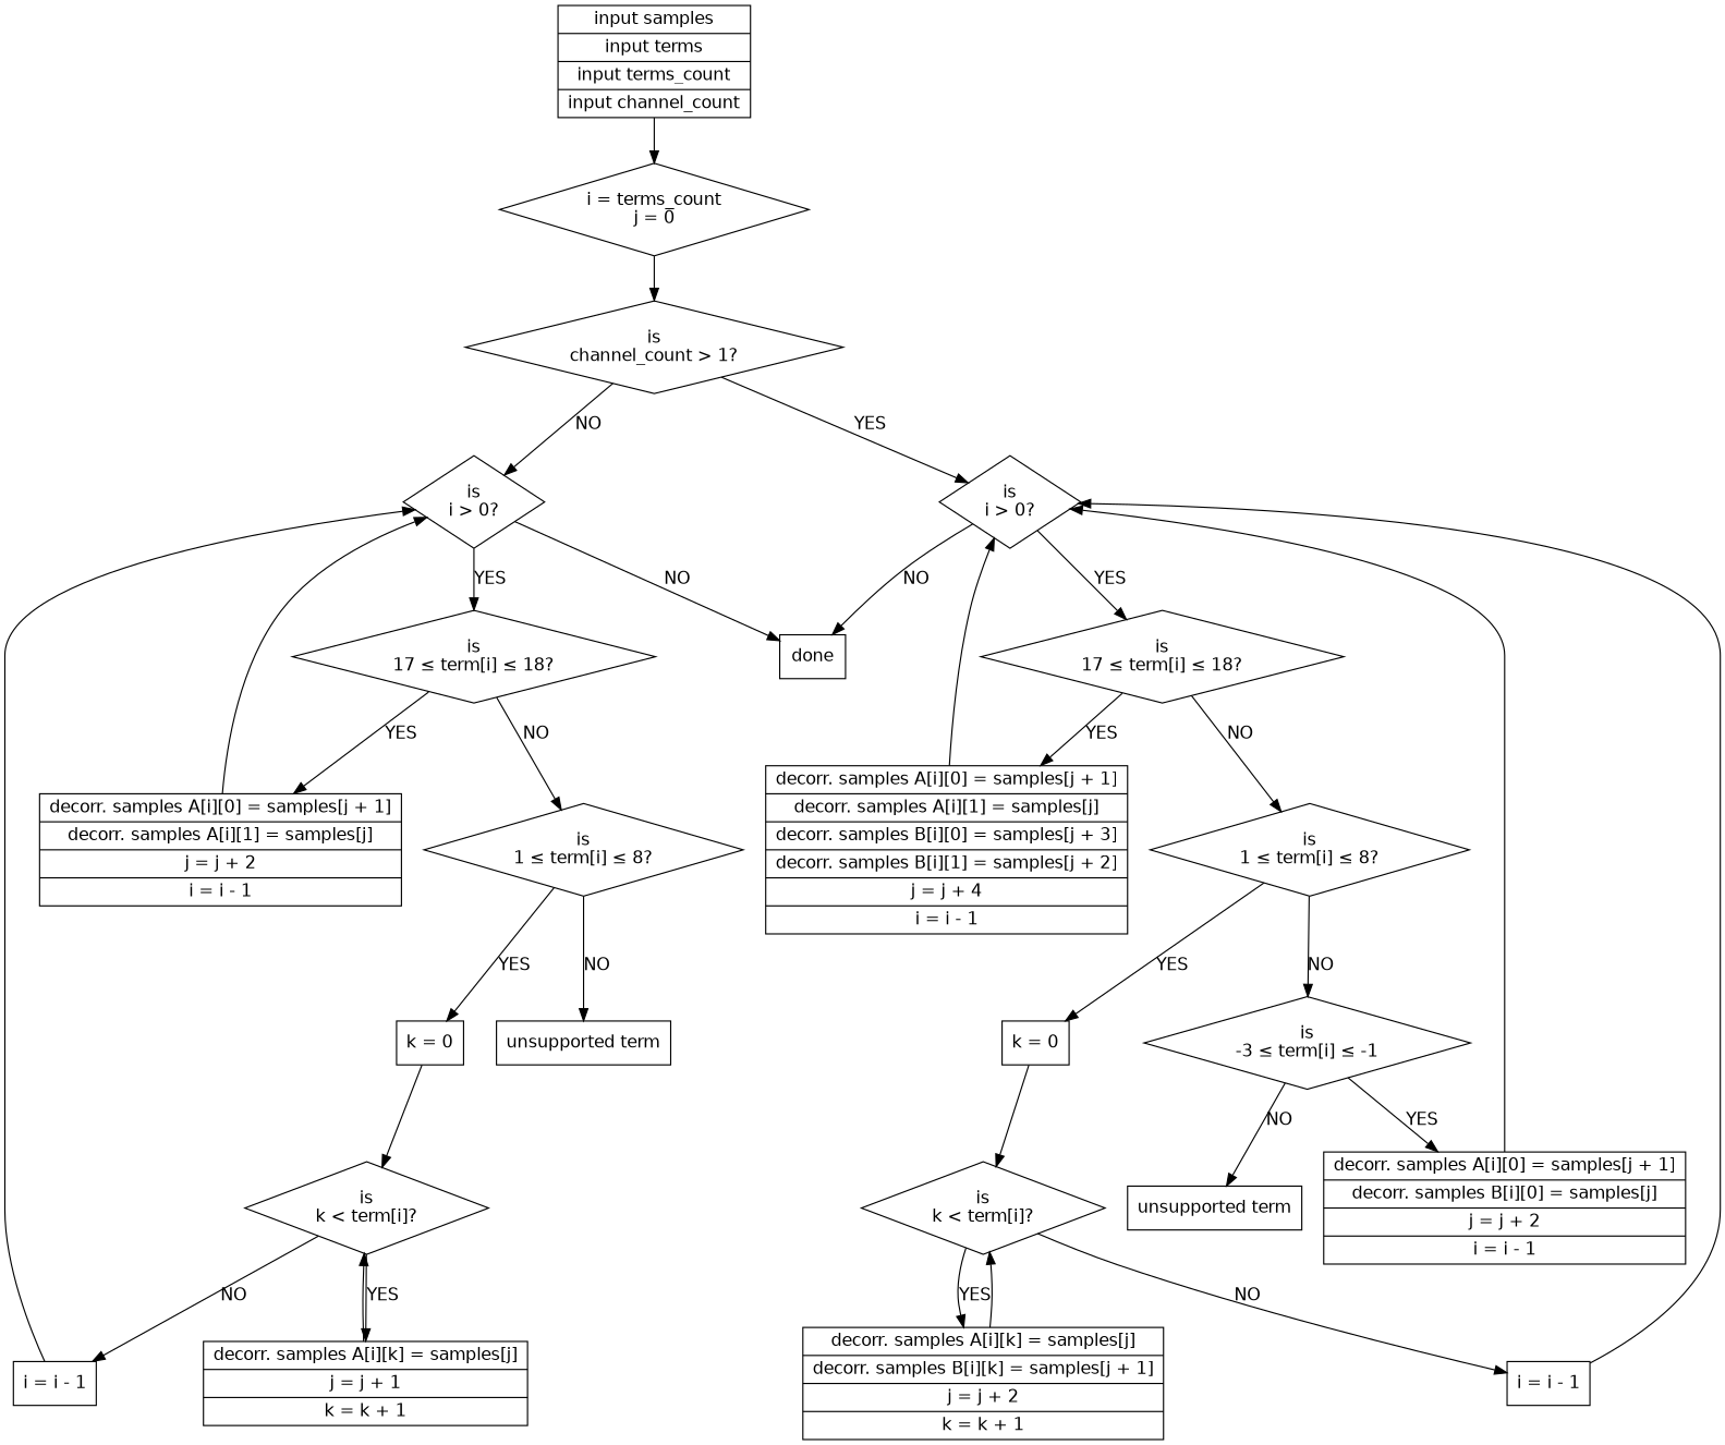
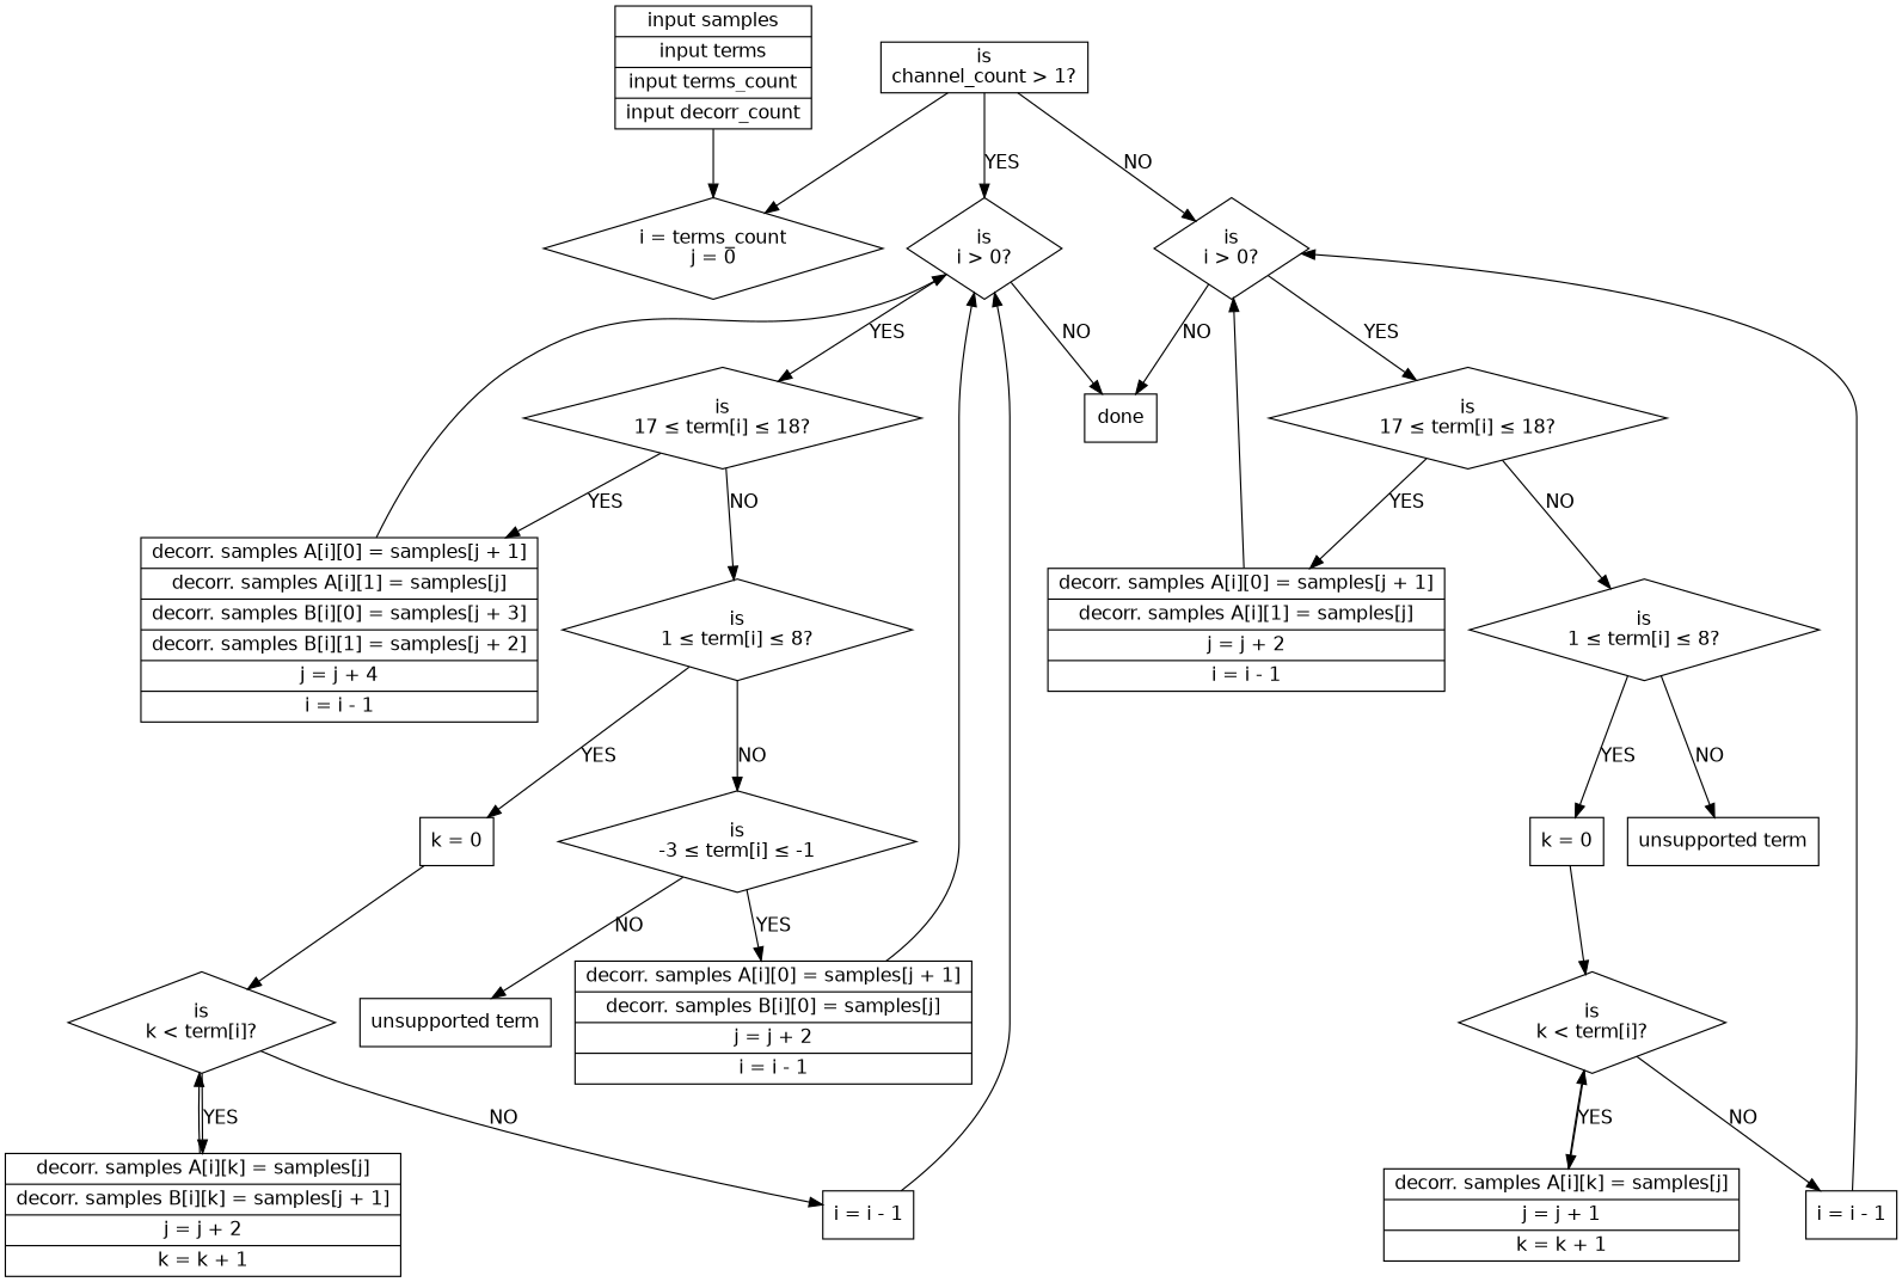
  digraph {
    node [fontname=DejaVuSans shape=diamond]
    edge [fontname=DejaVuSans]
-   n1 [label="{input samples|input terms|input terms_count|input channel_count}" shape=record]
+   n1 [label="{input samples|input terms|input terms_count|input decorr_count}" shape=record]
    n2 [label="i = terms_count\nj = 0"]
-   n3 [label="is\nchannel_count > 1?"]
+   n3 [label="is\nchannel_count > 1?" shape=box]
    n4 [label="is\ni > 0?"]
    n5 [label="is\ni > 0?"]
    n6 [label="is\n17 ≤ term[i] ≤ 18?"]
    n7 [label=done shape=box]
    n8 [label="is\n17 ≤ term[i] ≤ 18?"]
    n9 [label="is\n1 ≤ term[i] ≤ 8?"]
    n10 [label="{decorr. samples A[i][0] = samples[j + 1]|decorr. samples A[i][1] = samples[j]|j = j + 2|i = i - 1}" shape=record]
    n11 [label="is\n1 ≤ term[i] ≤ 8?"]
    n12 [label="{decorr. samples A[i][0] = samples[j + 1]|decorr. samples A[i][1] = samples[j]|decorr. samples B[i][0] = samples[j + 3]|decorr. samples B[i][1] = samples[j + 2]|j = j + 4|i = i - 1}" shape=record]
    n13 [label="unsupported term" shape=box]
    n14 [label="k = 0" shape=record]
    n15 [label="i = i - 1" shape=record]
    n16 [label="is\nk < term[i]?"]
    n17 [label="{decorr. samples A[i][k] = samples[j]|j = j + 1|k = k + 1}" shape=record]
    n18 [label="is\n-3 ≤ term[i] ≤ -1"]
    n19 [label="k = 0" shape=record]
    n20 [label="i = i - 1" shape=record]
    n21 [label="unsupported term" shape=box]
    n22 [label="{decorr. samples A[i][0] = samples[j + 1]|decorr. samples B[i][0] = samples[j]|j = j + 2|i = i - 1}" shape=record]
    n23 [label="is\nk < term[i]?"]
    n24 [label="{decorr. samples A[i][k] = samples[j]|decorr. samples B[i][k] = samples[j + 1]|j = j + 2|k = k + 1}" shape=record]
    n1 -> n2
-   n2 -> n3
+   n3 -> n2
    n3 -> n4 [label=NO]
    n3 -> n5 [label=YES]
    n4 -> n6 [label=YES]
    n4 -> n7 [label=NO]
    n5 -> n7 [label=NO]
    n5 -> n8 [label=YES]
    n6 -> n9 [label=NO]
    n6 -> n10 [label=YES]
    n8 -> n11 [label=NO]
    n8 -> n12 [label=YES]
    n9 -> n13 [label=NO]
    n9 -> n14 [label=YES]
    n10 -> n4
    n11 -> n18 [label=NO]
    n11 -> n19 [label=YES]
    n12 -> n5
    n14 -> n16
    n15 -> n4
    n16 -> n15 [label=NO]
    n16 -> n17 [label=YES]
    n17 -> n16
    n18 -> n21 [label=NO]
    n18 -> n22 [label=YES]
    n19 -> n23
    n20 -> n5
    n22 -> n5
    n23 -> n20 [label=NO]
    n23 -> n24 [label=YES]
    n24 -> n23
  }
